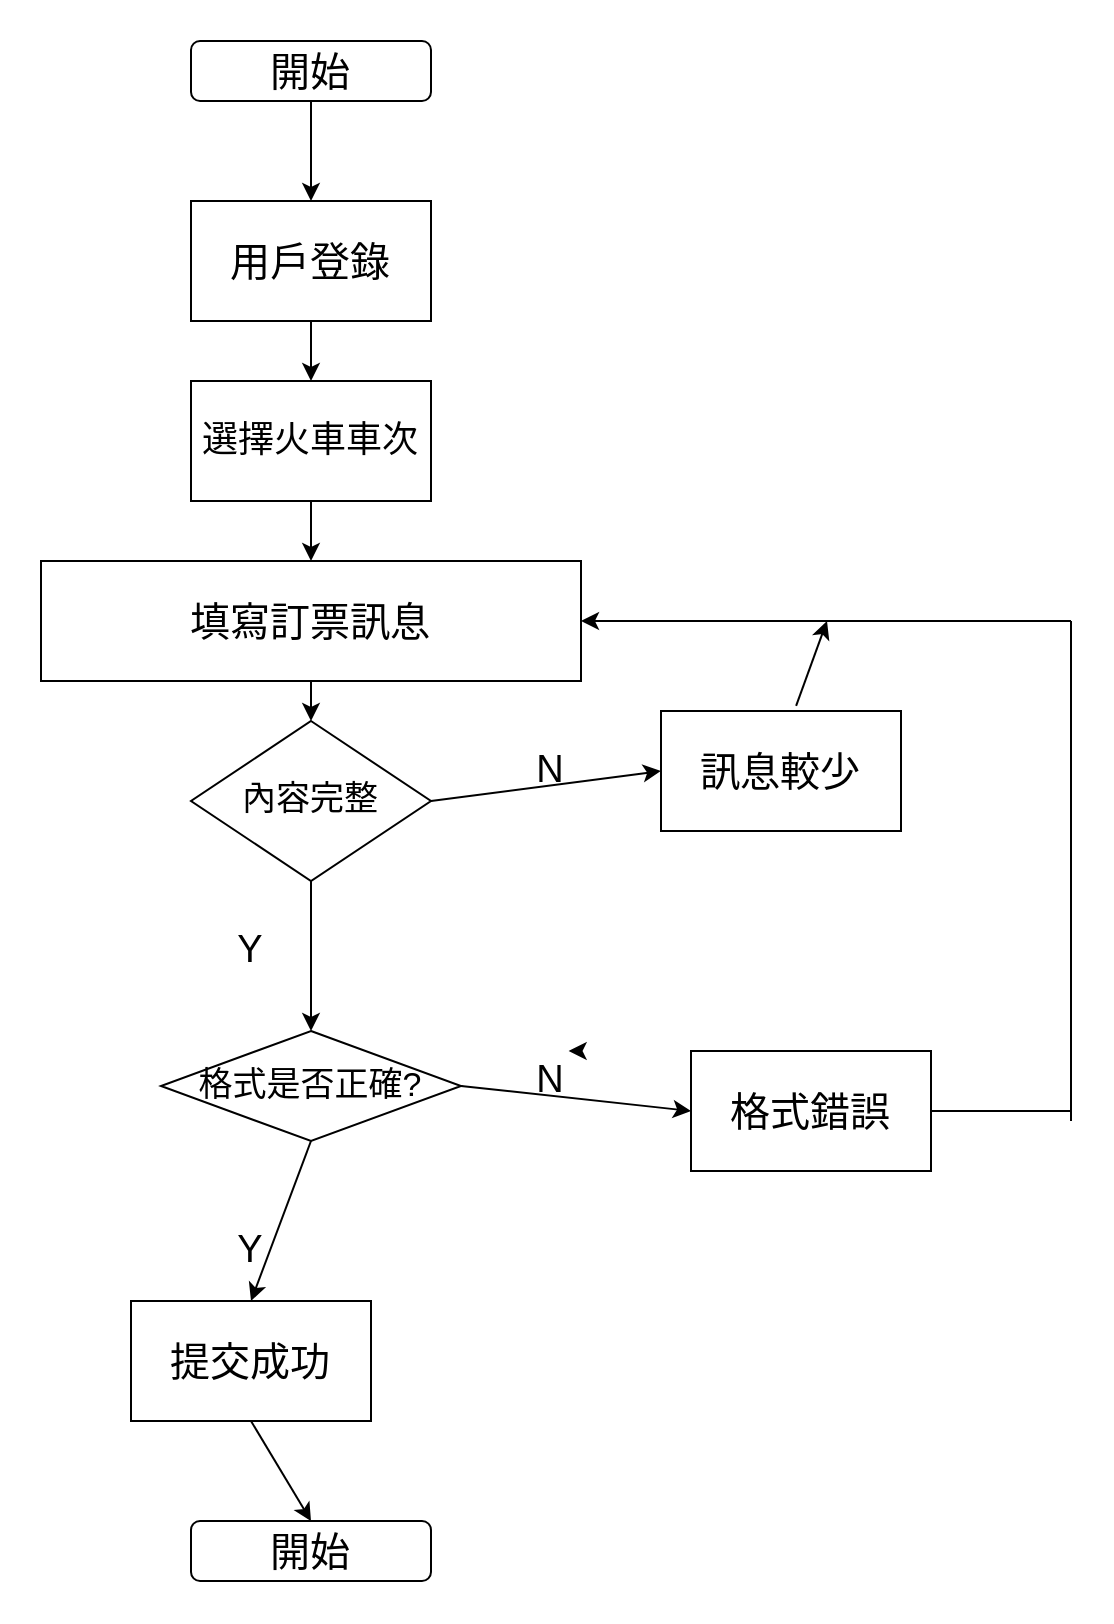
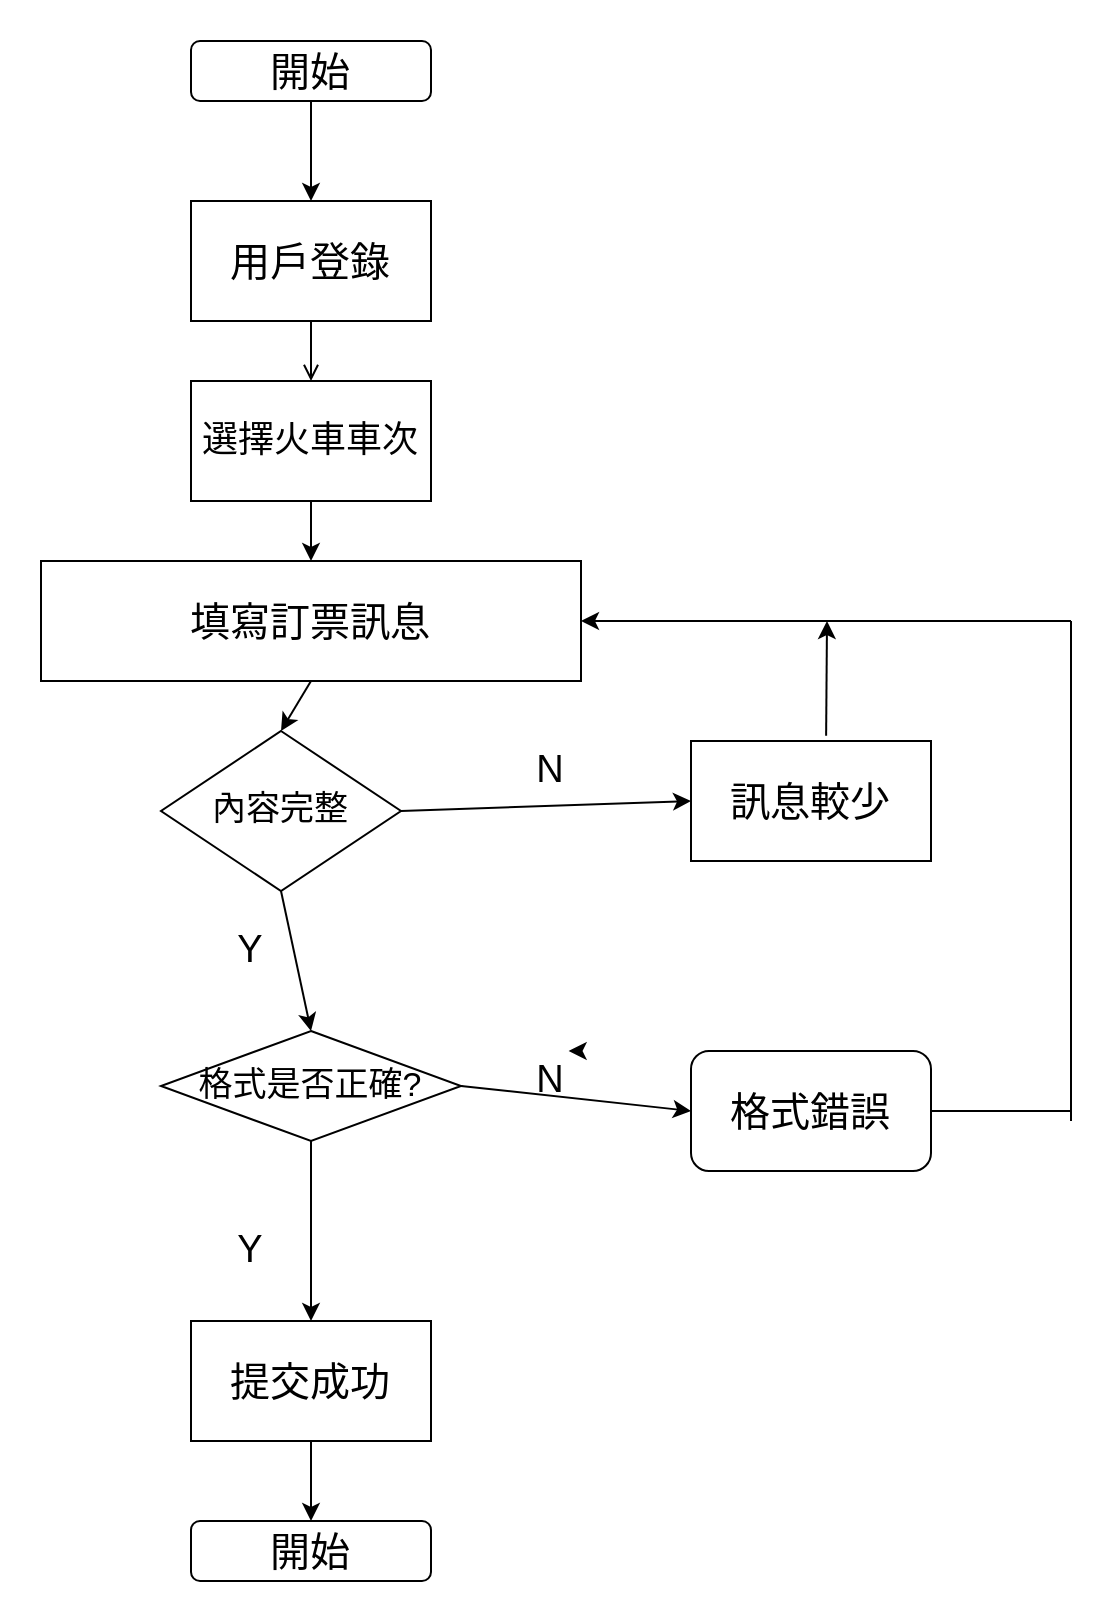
  <mxCell id="0" />
  <mxCell id="1" parent="0" />
  <mxCell id="2" value="&lt;font style=&quot;font-size: 20px;&quot;&gt;開始&lt;/font&gt;" style="rounded=1;whiteSpace=wrap;html=1;" vertex="1" parent="1"><mxGeometry x="95" y="20" width="120" height="30" as="geometry" /></mxCell>
  <mxCell id="3" value="&lt;font style=&quot;font-size: 20px;&quot;&gt;用戶登錄&lt;/font&gt;" style="rounded=0;whiteSpace=wrap;html=1;" vertex="1" parent="1"><mxGeometry x="95" y="100" width="120" height="60" as="geometry" /></mxCell>
  <mxCell id="4" value="&lt;font style=&quot;font-size: 18px;&quot;&gt;選擇火車車次&lt;/font&gt;" style="rounded=0;whiteSpace=wrap;html=1;" vertex="1" parent="1"><mxGeometry x="95" y="190" width="120" height="60" as="geometry" /></mxCell>
  <mxCell id="5" value="&lt;font style=&quot;font-size: 20px;&quot;&gt;填寫訂票訊息&lt;/font&gt;" style="rounded=0;whiteSpace=wrap;html=1;" vertex="1" parent="1"><mxGeometry x="20" y="280" width="270" height="60" as="geometry" /></mxCell>
- <mxCell id="6" value="&lt;font style=&quot;font-size: 17px;&quot;&gt;內容完整&lt;/font&gt;" style="rhombus;whiteSpace=wrap;html=1;" vertex="1" parent="1"><mxGeometry x="95" y="360" width="120" height="80" as="geometry" /></mxCell>
- <mxCell id="7" value="&lt;font style=&quot;font-size: 20px;&quot;&gt;訊息較少&lt;/font&gt;" style="rounded=0;whiteSpace=wrap;html=1;" vertex="1" parent="1"><mxGeometry x="330" y="355" width="120" height="60" as="geometry" /></mxCell>
+ <mxCell id="6" value="&lt;font style=&quot;font-size: 17px;&quot;&gt;內容完整&lt;/font&gt;" style="rhombus;whiteSpace=wrap;html=1;" vertex="1" parent="1"><mxGeometry x="80" y="365" width="120" height="80" as="geometry" /></mxCell>
+ <mxCell id="7" value="&lt;font style=&quot;font-size: 20px;&quot;&gt;訊息較少&lt;/font&gt;" style="rounded=0;whiteSpace=wrap;html=1;" vertex="1" parent="1"><mxGeometry x="345" y="370" width="120" height="60" as="geometry" /></mxCell>
  <mxCell id="8" value="&lt;font style=&quot;font-size: 17px;&quot;&gt;格式是否正確?&lt;/font&gt;" style="rhombus;whiteSpace=wrap;html=1;" vertex="1" parent="1"><mxGeometry x="80" y="515" width="150" height="55" as="geometry" /></mxCell>
- <mxCell id="9" value="&lt;font style=&quot;font-size: 20px;&quot;&gt;格式錯誤&lt;/font&gt;" style="rounded=0;whiteSpace=wrap;html=1;" vertex="1" parent="1"><mxGeometry x="345" y="525" width="120" height="60" as="geometry" /></mxCell>
- <mxCell id="10" value="&lt;font style=&quot;font-size: 20px;&quot;&gt;提交成功&lt;/font&gt;" style="rounded=0;whiteSpace=wrap;html=1;" vertex="1" parent="1"><mxGeometry x="65" y="650" width="120" height="60" as="geometry" /></mxCell>
+ <mxCell id="9" value="&lt;font style=&quot;font-size: 20px;&quot;&gt;格式錯誤&lt;/font&gt;" style="whiteSpace=wrap;html=1;rounded=1;" vertex="1" parent="1"><mxGeometry x="345" y="525" width="120" height="60" as="geometry" /></mxCell>
+ <mxCell id="10" value="&lt;font style=&quot;font-size: 20px;&quot;&gt;提交成功&lt;/font&gt;" style="rounded=0;whiteSpace=wrap;html=1;" vertex="1" parent="1"><mxGeometry x="95" y="660" width="120" height="60" as="geometry" /></mxCell>
  <mxCell id="11" value="&lt;font style=&quot;font-size: 20px;&quot;&gt;開始&lt;/font&gt;" style="rounded=1;whiteSpace=wrap;html=1;" vertex="1" parent="1"><mxGeometry x="95" y="760" width="120" height="30" as="geometry" /></mxCell>
  <mxCell id="12" value="" style="endArrow=classic;html=1;rounded=0;exitX=0.5;exitY=1;exitDx=0;exitDy=0;entryX=0.5;entryY=0;entryDx=0;entryDy=0;" edge="1" parent="1" source="2" target="3"><mxGeometry width="50" height="50" relative="1" as="geometry"><mxPoint x="155" y="270" as="sourcePoint" /><mxPoint x="205" y="220" as="targetPoint" /></mxGeometry></mxCell>
- <mxCell id="13" value="" style="endArrow=classic;html=1;rounded=0;exitX=0.5;exitY=1;exitDx=0;exitDy=0;entryX=0.5;entryY=0;entryDx=0;entryDy=0;" edge="1" parent="1" source="3" target="4"><mxGeometry width="50" height="50" relative="1" as="geometry"><mxPoint x="155" y="270" as="sourcePoint" /><mxPoint x="205" y="220" as="targetPoint" /></mxGeometry></mxCell>
+ <mxCell id="13" value="" style="endArrow=open;html=1;rounded=0;exitX=0.5;exitY=1;exitDx=0;exitDy=0;entryX=0.5;entryY=0;entryDx=0;entryDy=0;" edge="1" parent="1" source="3" target="4"><mxGeometry width="50" height="50" relative="1" as="geometry"><mxPoint x="155" y="270" as="sourcePoint" /><mxPoint x="205" y="220" as="targetPoint" /></mxGeometry></mxCell>
  <mxCell id="14" value="" style="endArrow=classic;html=1;rounded=0;exitX=0.5;exitY=1;exitDx=0;exitDy=0;entryX=0.5;entryY=0;entryDx=0;entryDy=0;" edge="1" parent="1" source="4" target="5"><mxGeometry width="50" height="50" relative="1" as="geometry"><mxPoint x="155" y="270" as="sourcePoint" /><mxPoint x="205" y="220" as="targetPoint" /></mxGeometry></mxCell>
  <mxCell id="15" value="" style="endArrow=classic;html=1;rounded=0;exitX=0.5;exitY=1;exitDx=0;exitDy=0;entryX=0.5;entryY=0;entryDx=0;entryDy=0;" edge="1" parent="1" source="5" target="6"><mxGeometry width="50" height="50" relative="1" as="geometry"><mxPoint x="-185" y="420" as="sourcePoint" /><mxPoint x="-135" y="370" as="targetPoint" /></mxGeometry></mxCell>
  <mxCell id="16" value="" style="endArrow=classic;html=1;rounded=0;exitX=0.5;exitY=1;exitDx=0;exitDy=0;entryX=0.5;entryY=0;entryDx=0;entryDy=0;" edge="1" parent="1" source="6" target="8"><mxGeometry width="50" height="50" relative="1" as="geometry"><mxPoint x="-95" y="490" as="sourcePoint" /><mxPoint x="-45" y="440" as="targetPoint" /></mxGeometry></mxCell>
  <mxCell id="17" value="" style="endArrow=classic;html=1;rounded=0;exitX=0.5;exitY=1;exitDx=0;exitDy=0;entryX=0.5;entryY=0;entryDx=0;entryDy=0;" edge="1" parent="1" source="8" target="10"><mxGeometry width="50" height="50" relative="1" as="geometry"><mxPoint x="-105" y="680" as="sourcePoint" /><mxPoint x="-55" y="630" as="targetPoint" /></mxGeometry></mxCell>
  <mxCell id="18" value="" style="endArrow=classic;html=1;rounded=0;exitX=0.5;exitY=1;exitDx=0;exitDy=0;entryX=0.5;entryY=0;entryDx=0;entryDy=0;" edge="1" parent="1" source="10" target="11"><mxGeometry width="50" height="50" relative="1" as="geometry"><mxPoint x="155" y="570" as="sourcePoint" /><mxPoint x="205" y="520" as="targetPoint" /></mxGeometry></mxCell>
  <mxCell id="19" value="" style="endArrow=classic;html=1;rounded=0;exitX=1;exitY=0.5;exitDx=0;exitDy=0;entryX=0;entryY=0.5;entryDx=0;entryDy=0;" edge="1" parent="1" source="8" target="9"><mxGeometry width="50" height="50" relative="1" as="geometry"><mxPoint x="-85" y="650" as="sourcePoint" /><mxPoint x="-35" y="600" as="targetPoint" /></mxGeometry></mxCell>
  <mxCell id="20" value="" style="endArrow=classic;html=1;rounded=0;exitX=1;exitY=0.5;exitDx=0;exitDy=0;entryX=0;entryY=0.5;entryDx=0;entryDy=0;" edge="1" parent="1" source="6" target="7"><mxGeometry width="50" height="50" relative="1" as="geometry"><mxPoint x="-85" y="610" as="sourcePoint" /><mxPoint x="-35" y="560" as="targetPoint" /></mxGeometry></mxCell>
  <mxCell id="21" value="" style="endArrow=none;html=1;rounded=0;entryX=1;entryY=0.5;entryDx=0;entryDy=0;" edge="1" parent="1" target="9"><mxGeometry width="50" height="50" relative="1" as="geometry"><mxPoint x="535" y="555" as="sourcePoint" /><mxPoint x="-65" y="580" as="targetPoint" /></mxGeometry></mxCell>
  <mxCell id="22" value="" style="endArrow=none;html=1;rounded=0;" edge="1" parent="1"><mxGeometry width="50" height="50" relative="1" as="geometry"><mxPoint x="535" y="560" as="sourcePoint" /><mxPoint x="535" y="310" as="targetPoint" /></mxGeometry></mxCell>
  <mxCell id="23" value="" style="endArrow=classic;html=1;rounded=0;entryX=1;entryY=0.5;entryDx=0;entryDy=0;" edge="1" parent="1" target="5"><mxGeometry width="50" height="50" relative="1" as="geometry"><mxPoint x="535" y="310" as="sourcePoint" /><mxPoint x="205" y="420" as="targetPoint" /></mxGeometry></mxCell>
  <mxCell id="24" value="&lt;font style=&quot;font-size: 19px;&quot;&gt;Y&lt;/font&gt;" style="text;html=1;strokeColor=none;fillColor=none;align=center;verticalAlign=middle;whiteSpace=wrap;rounded=0;" vertex="1" parent="1"><mxGeometry x="95" y="460" width="60" height="30" as="geometry" /></mxCell>
  <mxCell id="25" value="&lt;font style=&quot;font-size: 19px;&quot;&gt;Y&lt;/font&gt;" style="text;html=1;strokeColor=none;fillColor=none;align=center;verticalAlign=middle;whiteSpace=wrap;rounded=0;" vertex="1" parent="1"><mxGeometry x="95" y="610" width="60" height="30" as="geometry" /></mxCell>
  <mxCell id="26" value="&lt;font style=&quot;font-size: 19px;&quot;&gt;N&lt;/font&gt;" style="text;html=1;strokeColor=none;fillColor=none;align=center;verticalAlign=middle;whiteSpace=wrap;rounded=0;" vertex="1" parent="1"><mxGeometry x="245" y="525" width="60" height="30" as="geometry" /></mxCell>
  <mxCell id="27" style="edgeStyle=orthogonalEdgeStyle;rounded=0;orthogonalLoop=1;jettySize=auto;html=1;exitX=0.75;exitY=0;exitDx=0;exitDy=0;entryX=0.647;entryY=0;entryDx=0;entryDy=0;entryPerimeter=0;" edge="1" parent="1" source="26" target="26"><mxGeometry relative="1" as="geometry" /></mxCell>
  <mxCell id="28" value="&lt;font style=&quot;font-size: 19px;&quot;&gt;N&lt;/font&gt;" style="text;html=1;strokeColor=none;fillColor=none;align=center;verticalAlign=middle;whiteSpace=wrap;rounded=0;" vertex="1" parent="1"><mxGeometry x="245" y="370" width="60" height="30" as="geometry" /></mxCell>
  <mxCell id="29" value="" style="endArrow=classic;html=1;rounded=0;exitX=0.563;exitY=-0.043;exitDx=0;exitDy=0;exitPerimeter=0;" edge="1" parent="1" source="7"><mxGeometry width="50" height="50" relative="1" as="geometry"><mxPoint x="155" y="470" as="sourcePoint" /><mxPoint x="413" y="310" as="targetPoint" /></mxGeometry></mxCell>
